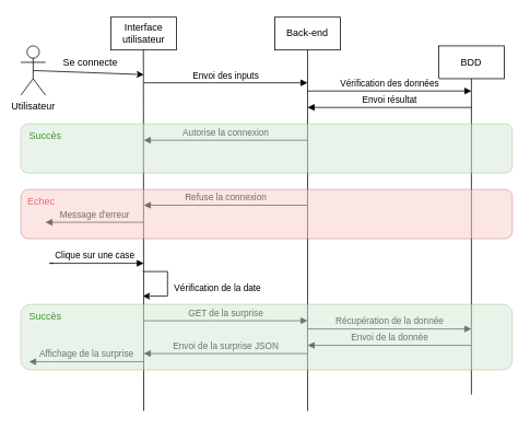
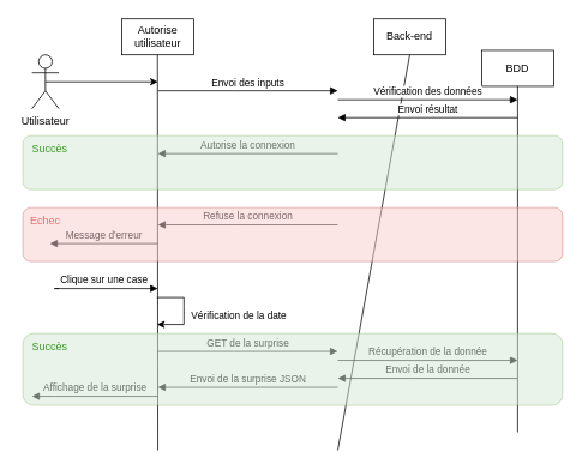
  <mxCell id="0" />
  <mxCell id="1" parent="0" />
  <mxCell id="2" value="Envoi des inputs" style="html=1;verticalAlign=bottom;endArrow=block;edgeStyle=elbowEdgeStyle;elbow=horizontal;curved=0;rounded=0;" parent="1" edge="1"><mxGeometry relative="1" as="geometry"><mxPoint x="175" y="100" as="sourcePoint" /><Array as="points"><mxPoint x="260" y="100" /></Array><mxPoint x="375" y="100" as="targetPoint" /></mxGeometry></mxCell>
- <mxCell id="3" value="Utilisateur" style="shape=umlActor;verticalLabelPosition=bottom;verticalAlign=top;html=1;outlineConnect=0;" vertex="1" parent="1"><mxGeometry x="25" y="55" width="30" height="60" as="geometry" /></mxCell>
- <mxCell id="4" value="Interface utilisateur" style="rounded=0;whiteSpace=wrap;html=1;" vertex="1" parent="1"><mxGeometry x="135" y="20" width="80" height="40" as="geometry" /></mxCell>
- <mxCell id="5" value="Back-end" style="rounded=0;whiteSpace=wrap;html=1;" vertex="1" parent="1"><mxGeometry x="335" y="20" width="80" height="40" as="geometry" /></mxCell>
+ <mxCell id="3" value="Utilisateur" style="shape=umlActor;verticalLabelPosition=bottom;verticalAlign=top;html=1;outlineConnect=0;" vertex="1" parent="1"><mxGeometry x="35" y="60" width="30" height="60" as="geometry" /></mxCell>
+ <mxCell id="4" value="Autorise utilisateur" style="rounded=0;whiteSpace=wrap;html=1;" vertex="1" parent="1"><mxGeometry x="135" y="20" width="80" height="40" as="geometry" /></mxCell>
+ <mxCell id="5" value="Back-end" style="rounded=0;whiteSpace=wrap;html=1;" vertex="1" parent="1"><mxGeometry x="415" y="20" width="80" height="40" as="geometry" /></mxCell>
  <mxCell id="6" value="BDD" style="rounded=0;whiteSpace=wrap;html=1;" vertex="1" parent="1"><mxGeometry x="535" y="55" width="80" height="40" as="geometry" /></mxCell>
  <mxCell id="7" value="" style="endArrow=none;html=1;rounded=0;entryX=0.5;entryY=1;entryDx=0;entryDy=0;" edge="1" parent="1"><mxGeometry width="50" height="50" relative="1" as="geometry"><mxPoint x="175" y="500" as="sourcePoint" /><mxPoint x="174.58" y="60" as="targetPoint" /></mxGeometry></mxCell>
  <mxCell id="8" value="" style="endArrow=classic;html=1;rounded=0;exitX=0.5;exitY=0.5;exitDx=0;exitDy=0;exitPerimeter=0;" edge="1" parent="1" source="3"><mxGeometry width="50" height="50" relative="1" as="geometry"><mxPoint x="335" y="130" as="sourcePoint" /><mxPoint x="175" y="90" as="targetPoint" /></mxGeometry></mxCell>
- <mxCell id="9" value="Se connecte" style="text;html=1;align=center;verticalAlign=middle;whiteSpace=wrap;rounded=0;" vertex="1" parent="1"><mxGeometry x="65" y="60" width="90" height="30" as="geometry" /></mxCell>
  <mxCell id="10" value="" style="endArrow=none;html=1;rounded=0;entryX=0.5;entryY=1;entryDx=0;entryDy=0;" edge="1" parent="1" target="5"><mxGeometry width="50" height="50" relative="1" as="geometry"><mxPoint x="375" y="500" as="sourcePoint" /><mxPoint x="385" y="80" as="targetPoint" /></mxGeometry></mxCell>
  <mxCell id="11" value="" style="endArrow=none;html=1;rounded=0;entryX=0.5;entryY=1;entryDx=0;entryDy=0;" edge="1" parent="1" target="6"><mxGeometry width="50" height="50" relative="1" as="geometry"><mxPoint x="575" y="480" as="sourcePoint" /><mxPoint x="385" y="80" as="targetPoint" /></mxGeometry></mxCell>
  <mxCell id="12" value="Vérification des données" style="html=1;verticalAlign=bottom;endArrow=block;edgeStyle=elbowEdgeStyle;elbow=horizontal;curved=0;rounded=0;" edge="1" parent="1"><mxGeometry relative="1" as="geometry"><mxPoint x="375" y="110" as="sourcePoint" /><Array as="points"><mxPoint x="460" y="110" /></Array><mxPoint x="575" y="110" as="targetPoint" /></mxGeometry></mxCell>
  <mxCell id="13" value="Envoi résultat" style="html=1;verticalAlign=bottom;endArrow=block;edgeStyle=elbowEdgeStyle;elbow=horizontal;curved=0;rounded=0;" edge="1" parent="1"><mxGeometry relative="1" as="geometry"><mxPoint x="575" y="130" as="sourcePoint" /><Array as="points"><mxPoint x="460" y="130" /></Array><mxPoint x="375" y="130" as="targetPoint" /></mxGeometry></mxCell>
  <mxCell id="14" value="Autorise la connexion" style="html=1;verticalAlign=bottom;endArrow=block;edgeStyle=elbowEdgeStyle;elbow=horizontal;curved=0;rounded=0;" edge="1" parent="1"><mxGeometry relative="1" as="geometry"><mxPoint x="375" y="170" as="sourcePoint" /><Array as="points"><mxPoint x="260" y="170" /></Array><mxPoint x="175" y="170" as="targetPoint" /></mxGeometry></mxCell>
  <mxCell id="15" value="" style="rounded=1;whiteSpace=wrap;html=1;fillColor=#d5e8d4;strokeColor=#82b366;opacity=50;" vertex="1" parent="1"><mxGeometry x="25" y="150" width="600" height="60" as="geometry" /></mxCell>
  <mxCell id="16" value="Clique sur une case" style="html=1;verticalAlign=bottom;endArrow=block;edgeStyle=elbowEdgeStyle;elbow=horizontal;curved=0;rounded=0;" edge="1" parent="1"><mxGeometry relative="1" as="geometry"><mxPoint x="65" y="320" as="sourcePoint" /><Array as="points"><mxPoint x="60" y="320" /></Array><mxPoint x="175" y="320" as="targetPoint" /></mxGeometry></mxCell>
  <mxCell id="17" value="Succès" style="text;html=1;align=center;verticalAlign=middle;whiteSpace=wrap;rounded=0;fontColor=#3d962c;" vertex="1" parent="1"><mxGeometry x="25" y="150" width="60" height="30" as="geometry" /></mxCell>
  <mxCell id="18" value="Echec" style="text;html=1;align=center;verticalAlign=middle;whiteSpace=wrap;rounded=0;fontColor=#e10909;" vertex="1" parent="1"><mxGeometry x="20" y="230" width="60" height="30" as="geometry" /></mxCell>
  <mxCell id="19" value="Refuse la connexion" style="html=1;verticalAlign=bottom;endArrow=block;edgeStyle=elbowEdgeStyle;elbow=horizontal;curved=0;rounded=0;" edge="1" parent="1"><mxGeometry relative="1" as="geometry"><mxPoint x="375" y="249.17" as="sourcePoint" /><Array as="points"><mxPoint x="260" y="249.17" /></Array><mxPoint x="175" y="249.17" as="targetPoint" /></mxGeometry></mxCell>
  <mxCell id="20" value="Message d'erreur" style="html=1;verticalAlign=bottom;endArrow=block;edgeStyle=elbowEdgeStyle;elbow=horizontal;curved=0;rounded=0;" edge="1" parent="1"><mxGeometry relative="1" as="geometry"><mxPoint x="175" y="270" as="sourcePoint" /><Array as="points"><mxPoint x="60" y="270" /></Array><mxPoint x="55" y="270" as="targetPoint" /><mxPoint as="offset" /></mxGeometry></mxCell>
  <mxCell id="21" value="" style="rounded=1;whiteSpace=wrap;html=1;fillColor=#f8cecc;strokeColor=#b85450;opacity=50;" vertex="1" parent="1"><mxGeometry x="25" y="230" width="600" height="60" as="geometry" /></mxCell>
  <mxCell id="22" value="Vérification de la date" style="endArrow=classic;html=1;rounded=0;" edge="1" parent="1"><mxGeometry x="0.111" y="61" width="50" height="50" relative="1" as="geometry"><mxPoint x="174" y="330" as="sourcePoint" /><mxPoint x="174" y="360" as="targetPoint" /><Array as="points"><mxPoint x="204" y="330" /><mxPoint x="204" y="340" /><mxPoint x="204" y="360" /></Array><mxPoint as="offset" /></mxGeometry></mxCell>
  <mxCell id="23" value="GET de la surprise" style="html=1;verticalAlign=bottom;endArrow=block;edgeStyle=elbowEdgeStyle;elbow=horizontal;curved=0;rounded=0;" edge="1" parent="1"><mxGeometry relative="1" as="geometry"><mxPoint x="175" y="390" as="sourcePoint" /><Array as="points"><mxPoint x="260" y="390" /></Array><mxPoint x="375" y="390" as="targetPoint" /></mxGeometry></mxCell>
  <mxCell id="24" value="Récupération de la donnée" style="html=1;verticalAlign=bottom;endArrow=block;edgeStyle=elbowEdgeStyle;elbow=horizontal;curved=0;rounded=0;" edge="1" parent="1"><mxGeometry relative="1" as="geometry"><mxPoint x="375" y="400" as="sourcePoint" /><Array as="points"><mxPoint x="460" y="400" /></Array><mxPoint x="575" y="400" as="targetPoint" /></mxGeometry></mxCell>
  <mxCell id="25" value="Envoi de la donnée" style="html=1;verticalAlign=bottom;endArrow=block;edgeStyle=elbowEdgeStyle;elbow=horizontal;curved=0;rounded=0;" edge="1" parent="1"><mxGeometry relative="1" as="geometry"><mxPoint x="575" y="420" as="sourcePoint" /><Array as="points"><mxPoint x="460" y="420" /></Array><mxPoint x="375" y="420" as="targetPoint" /></mxGeometry></mxCell>
  <mxCell id="26" value="Envoi de la surprise JSON" style="html=1;verticalAlign=bottom;endArrow=block;edgeStyle=elbowEdgeStyle;elbow=horizontal;curved=0;rounded=0;" edge="1" parent="1"><mxGeometry relative="1" as="geometry"><mxPoint x="375" y="430" as="sourcePoint" /><Array as="points"><mxPoint x="260" y="430" /></Array><mxPoint x="175" y="430" as="targetPoint" /></mxGeometry></mxCell>
  <mxCell id="27" value="Affichage de la surprise" style="html=1;verticalAlign=bottom;endArrow=block;edgeStyle=elbowEdgeStyle;elbow=horizontal;curved=0;rounded=0;" edge="1" parent="1"><mxGeometry relative="1" as="geometry"><mxPoint x="175" y="440" as="sourcePoint" /><Array as="points"><mxPoint x="60" y="440" /></Array><mxPoint x="35" y="440" as="targetPoint" /></mxGeometry></mxCell>
  <mxCell id="28" value="" style="rounded=1;whiteSpace=wrap;html=1;fillColor=#d5e8d4;strokeColor=#82b366;opacity=50;" vertex="1" parent="1"><mxGeometry x="25" y="370" width="600" height="80" as="geometry" /></mxCell>
  <mxCell id="29" value="Succès" style="text;html=1;align=center;verticalAlign=middle;whiteSpace=wrap;rounded=0;fontColor=#3d962c;" vertex="1" parent="1"><mxGeometry x="25" y="370" width="60" height="30" as="geometry" /></mxCell>
